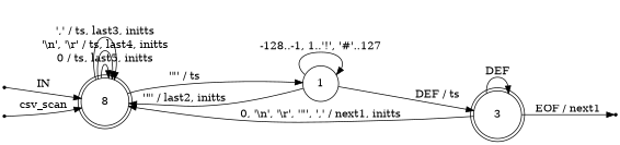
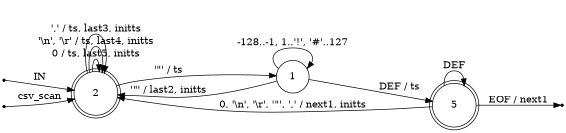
  digraph {
    rankdir=LR
    node [shape=point]
-   2 [fixedsize=true height=0.65 shape=doublecircle label=8]
+   2 [fixedsize=true height=0.65 shape=doublecircle]
    ENTRY
    1 [fixedsize=true height=0.65 shape=circle]
    en_2
-   3 [fixedsize=true height=0.65 shape=doublecircle]
+   3 [fixedsize=true height=0.65 shape=doublecircle label=5]
    eof_3
    2 -> 2 [label="0 / ts, last5, initts"]
    2 -> 2 [label="'\\n', '\\r' / ts, last4, initts"]
    2 -> 2 [label="',' / ts, last3, initts"]
    2 -> 1 [label="'\"' / ts"]
    ENTRY -> 2 [label=IN]
    1 -> 2 [label="'\"' / last2, initts"]
    1 -> 1 [label="-128..-1, 1..'!', '#'..127"]
    1 -> 3 [label="DEF / ts"]
    en_2 -> 2 [label=csv_scan]
    3 -> 2 [label="0, '\\n', '\\r', '\"', ',' / next1, initts"]
    3 -> 3 [label=DEF]
    3 -> eof_3 [label="EOF / next1"]
  }
